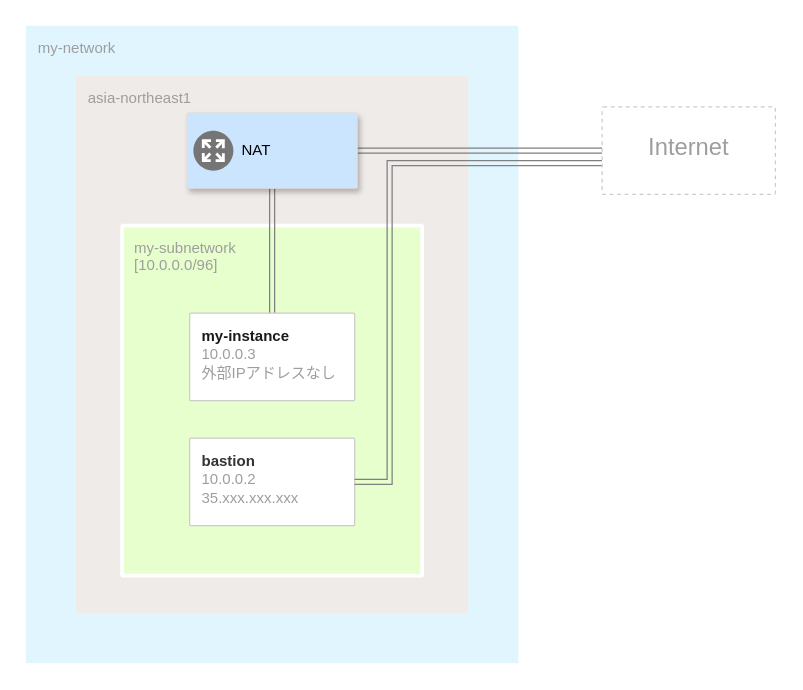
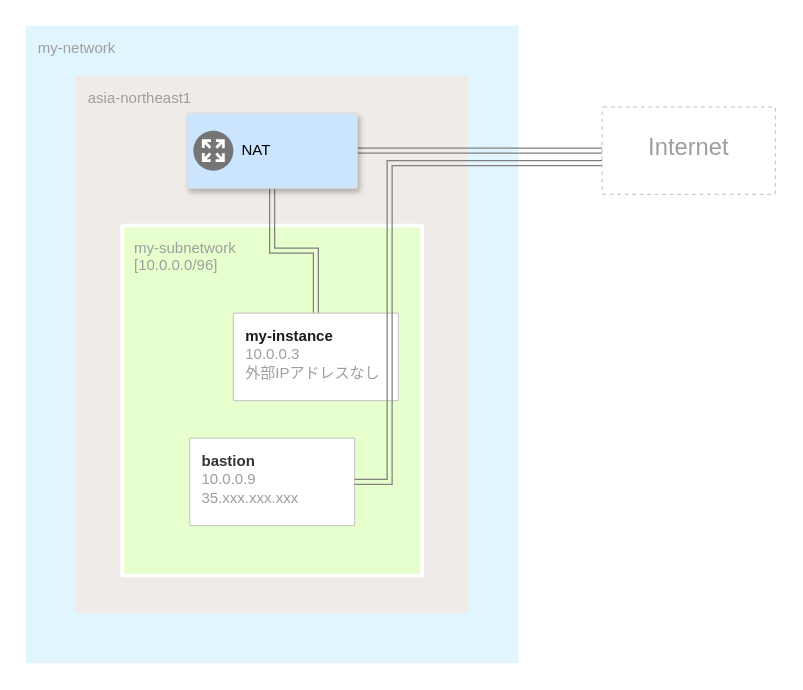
  <mxCell id="0" />
  <mxCell id="1" parent="0" />
  <mxCell id="2" value="my-network" style="points=[[0,0,0],[0.25,0,0],[0.5,0,0],[0.75,0,0],[1,0,0],[1,0.25,0],[1,0.5,0],[1,0.75,0],[1,1,0],[0.75,1,0],[0.5,1,0],[0.25,1,0],[0,1,0],[0,0.75,0],[0,0.5,0],[0,0.25,0]];rounded=1;absoluteArcSize=1;arcSize=2;html=1;strokeColor=none;gradientColor=none;shadow=0;dashed=0;fontSize=12;fontColor=#9E9E9E;align=left;verticalAlign=top;spacing=10;spacingTop=-4;fillColor=#E1F5FE;" parent="1" vertex="1"><mxGeometry x="20" y="20" width="394" height="510" as="geometry" /></mxCell>
  <mxCell id="3" value="asia-northeast1" style="points=[[0,0,0],[0.25,0,0],[0.5,0,0],[0.75,0,0],[1,0,0],[1,0.25,0],[1,0.5,0],[1,0.75,0],[1,1,0],[0.75,1,0],[0.5,1,0],[0.25,1,0],[0,1,0],[0,0.75,0],[0,0.5,0],[0,0.25,0]];rounded=1;absoluteArcSize=1;arcSize=2;html=1;strokeColor=none;gradientColor=none;shadow=0;dashed=0;fontSize=12;fontColor=#9E9E9E;align=left;verticalAlign=top;spacing=10;spacingTop=-4;fillColor=#EFEBE9;" parent="1" vertex="1"><mxGeometry x="60" y="60" width="314" height="430" as="geometry" /></mxCell>
  <mxCell id="4" value="my-subnetwork&lt;br&gt;[10.0.0.0/96]" style="points=[[0,0,0],[0.25,0,0],[0.5,0,0],[0.75,0,0],[1,0,0],[1,0.25,0],[1,0.5,0],[1,0.75,0],[1,1,0],[0.75,1,0],[0.5,1,0],[0.25,1,0],[0,1,0],[0,0.75,0],[0,0.5,0],[0,0.25,0]];rounded=1;absoluteArcSize=1;arcSize=2;html=1;gradientColor=none;shadow=0;dashed=0;fontSize=12;fontColor=#9E9E9E;align=left;verticalAlign=top;spacing=10;spacingTop=-4;strokeColor=#FFFFFF;strokeWidth=3;fillColor=#E6FFCC;" parent="1" vertex="1"><mxGeometry x="97" y="180" width="240" height="280" as="geometry" /></mxCell>
- <mxCell id="5" value="&lt;font color=&quot;#333333&quot;&gt;&lt;b&gt;bastion&lt;/b&gt;&lt;/font&gt;&lt;br&gt;10.0.0.2&lt;br&gt;35.xxx.xxx.xxx" style="points=[[0,0,0],[0.25,0,0],[0.5,0,0],[0.75,0,0],[1,0,0],[1,0.25,0],[1,0.5,0],[1,0.75,0],[1,1,0],[0.75,1,0],[0.5,1,0],[0.25,1,0],[0,1,0],[0,0.75,0],[0,0.5,0],[0,0.25,0]];rounded=1;absoluteArcSize=1;arcSize=2;html=1;gradientColor=none;shadow=0;dashed=0;fontSize=12;fontColor=#9E9E9E;align=left;verticalAlign=middle;spacing=10;spacingTop=-4;strokeColor=#CCCCCC;" parent="1" vertex="1"><mxGeometry x="151" y="350" width="132" height="70" as="geometry" /></mxCell>
+ <mxCell id="5" value="&lt;font color=&quot;#333333&quot;&gt;&lt;b&gt;bastion&lt;/b&gt;&lt;/font&gt;&lt;br&gt;10.0.0.9&lt;br&gt;35.xxx.xxx.xxx" style="points=[[0,0,0],[0.25,0,0],[0.5,0,0],[0.75,0,0],[1,0,0],[1,0.25,0],[1,0.5,0],[1,0.75,0],[1,1,0],[0.75,1,0],[0.5,1,0],[0.25,1,0],[0,1,0],[0,0.75,0],[0,0.5,0],[0,0.25,0]];rounded=1;absoluteArcSize=1;arcSize=2;html=1;gradientColor=none;shadow=0;dashed=0;fontSize=12;fontColor=#9E9E9E;align=left;verticalAlign=middle;spacing=10;spacingTop=-4;strokeColor=#CCCCCC;" parent="1" vertex="1"><mxGeometry x="151" y="350" width="132" height="70" as="geometry" /></mxCell>
  <mxCell id="6" style="edgeStyle=orthogonalEdgeStyle;rounded=0;orthogonalLoop=1;jettySize=auto;html=1;entryX=0.5;entryY=1;entryDx=0;entryDy=0;strokeColor=#808080;fontSize=19;fontColor=#808080;shape=link;" parent="1" source="7" target="9" edge="1"><mxGeometry relative="1" as="geometry" /></mxCell>
- <mxCell id="7" value="&lt;font color=&quot;#1a1a1a&quot;&gt;&lt;b&gt;my-instance&lt;br&gt;&lt;/b&gt;&lt;/font&gt;10.0.0.3&lt;br&gt;外部IPアドレスなし" style="points=[[0,0,0],[0.25,0,0],[0.5,0,0],[0.75,0,0],[1,0,0],[1,0.25,0],[1,0.5,0],[1,0.75,0],[1,1,0],[0.75,1,0],[0.5,1,0],[0.25,1,0],[0,1,0],[0,0.75,0],[0,0.5,0],[0,0.25,0]];rounded=1;absoluteArcSize=1;arcSize=2;html=1;gradientColor=none;shadow=0;dashed=0;fontSize=12;fontColor=#9E9E9E;align=left;verticalAlign=middle;spacing=10;spacingTop=-4;strokeColor=#CCCCCC;" parent="1" vertex="1"><mxGeometry x="151" y="250" width="132" height="70" as="geometry" /></mxCell>
+ <mxCell id="7" value="&lt;font color=&quot;#1a1a1a&quot;&gt;&lt;b&gt;my-instance&lt;br&gt;&lt;/b&gt;&lt;/font&gt;10.0.0.3&lt;br&gt;外部IPアドレスなし" style="points=[[0,0,0],[0.25,0,0],[0.5,0,0],[0.75,0,0],[1,0,0],[1,0.25,0],[1,0.5,0],[1,0.75,0],[1,1,0],[0.75,1,0],[0.5,1,0],[0.25,1,0],[0,1,0],[0,0.75,0],[0,0.5,0],[0,0.25,0]];rounded=1;absoluteArcSize=1;arcSize=2;html=1;gradientColor=none;shadow=0;dashed=0;fontSize=12;fontColor=#9E9E9E;align=left;verticalAlign=middle;spacing=10;spacingTop=-4;strokeColor=#CCCCCC;" parent="1" vertex="1"><mxGeometry x="186" y="250" width="132" height="70" as="geometry" /></mxCell>
  <mxCell id="8" style="edgeStyle=orthogonalEdgeStyle;rounded=0;orthogonalLoop=1;jettySize=auto;html=1;strokeColor=#808080;fontSize=19;fontColor=#808080;shape=link;" parent="1" source="9" target="12" edge="1"><mxGeometry relative="1" as="geometry" /></mxCell>
  <mxCell id="9" value="" style="strokeColor=#dddddd;shadow=1;strokeWidth=1;rounded=1;absoluteArcSize=1;arcSize=2;fillColor=#CCE5FF;" parent="1" vertex="1"><mxGeometry x="149" y="90" width="136" height="60" as="geometry" /></mxCell>
  <mxCell id="10" value="NAT" style="dashed=0;connectable=0;html=1;fillColor=#757575;strokeColor=none;shape=mxgraph.gcp2.nat;part=1;labelPosition=right;verticalLabelPosition=middle;align=left;verticalAlign=middle;spacingLeft=5;fontSize=12;" parent="9" vertex="1"><mxGeometry y="0.5" width="32" height="32" relative="1" as="geometry"><mxPoint x="5" y="-16" as="offset" /></mxGeometry></mxCell>
  <mxCell id="11" style="edgeStyle=orthogonalEdgeStyle;rounded=0;orthogonalLoop=1;jettySize=auto;html=1;entryX=1;entryY=0.5;entryDx=0;entryDy=0;entryPerimeter=0;fontSize=19;fontColor=#CCCCCC;strokeColor=#808080;shape=link;" parent="1" source="12" target="5" edge="1"><mxGeometry relative="1" as="geometry"><Array as="points"><mxPoint x="311" y="130" /><mxPoint x="311" y="385" /></Array></mxGeometry></mxCell>
  <mxCell id="12" value="Internet" style="points=[[0,0,0],[0.25,0,0],[0.5,0,0],[0.75,0,0],[1,0,0],[1,0.25,0],[1,0.5,0],[1,0.75,0],[1,1,0],[0.75,1,0],[0.5,1,0],[0.25,1,0],[0,1,0],[0,0.75,0],[0,0.5,0],[0,0.25,0]];rounded=1;absoluteArcSize=1;arcSize=2;html=1;gradientColor=none;shadow=0;dashed=1;fontSize=19;fontColor=#9E9E9E;align=center;verticalAlign=middle;spacing=10;spacingTop=-4;strokeColor=#CCCCCC;" parent="1" vertex="1"><mxGeometry x="481" y="85" width="138.6" height="70" as="geometry" /></mxCell>
